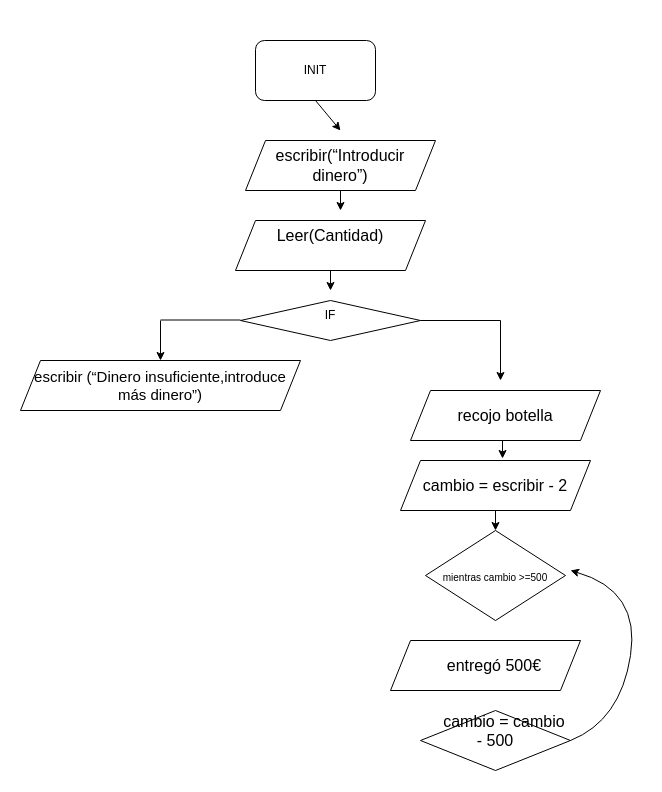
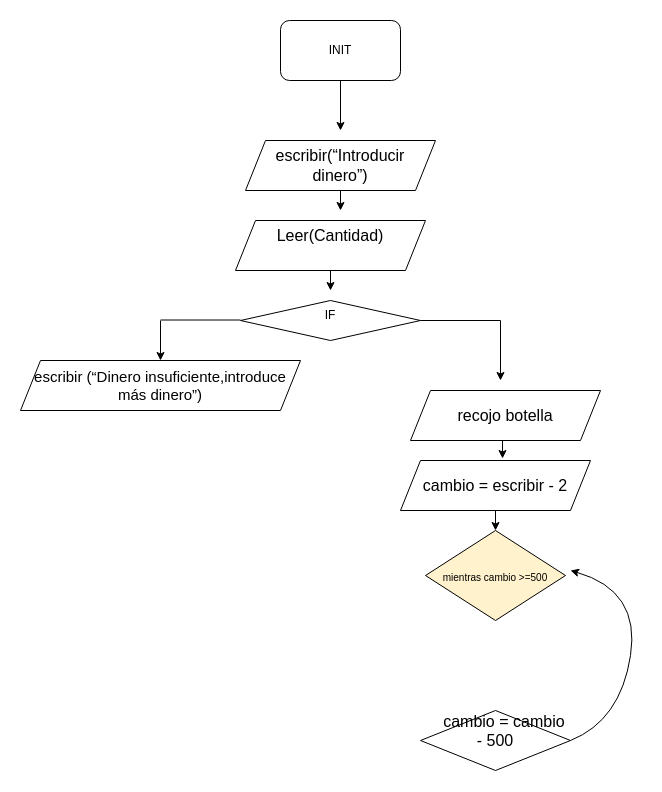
  <mxCell id="0" />
  <mxCell id="1" parent="0" />
- <mxCell id="2" value="INIT" style="rounded=1;whiteSpace=wrap;html=1;" vertex="1" parent="1"><mxGeometry x="255" y="40" width="120" height="60" as="geometry" /></mxCell>
+ <mxCell id="2" value="INIT" style="rounded=1;whiteSpace=wrap;html=1;" vertex="1" parent="1"><mxGeometry x="280" y="20" width="120" height="60" as="geometry" /></mxCell>
  <mxCell id="3" value="" style="endArrow=classic;html=1;rounded=0;exitX=0.5;exitY=1;exitDx=0;exitDy=0;" edge="1" source="2" parent="1"><mxGeometry width="50" height="50" relative="1" as="geometry"><mxPoint x="329" y="160" as="sourcePoint" /><mxPoint x="340" y="130" as="targetPoint" /></mxGeometry></mxCell>
  <mxCell id="4" style="edgeStyle=orthogonalEdgeStyle;rounded=0;orthogonalLoop=1;jettySize=auto;html=1;exitX=0.5;exitY=1;exitDx=0;exitDy=0;" edge="1" parent="1" source="5"><mxGeometry relative="1" as="geometry"><mxPoint x="340" y="210" as="targetPoint" /></mxGeometry></mxCell>
  <mxCell id="5" value="&lt;span id=&quot;docs-internal-guid-c45075dd-7fff-2f74-0e8a-cff7aadbcc88&quot;&gt;&lt;span style=&quot;font-size: 12pt; font-family: Arial; background-color: transparent; font-variant-numeric: normal; font-variant-east-asian: normal; vertical-align: baseline;&quot;&gt;escribir(“Introducir dinero”)&lt;/span&gt;&lt;/span&gt;" style="shape=parallelogram;perimeter=parallelogramPerimeter;whiteSpace=wrap;html=1;fixedSize=1;" vertex="1" parent="1"><mxGeometry x="245" y="140" width="190" height="50" as="geometry" /></mxCell>
  <mxCell id="6" value="" style="rhombus;whiteSpace=wrap;html=1;" vertex="1" parent="1"><mxGeometry x="240" y="300" width="180" height="40" as="geometry" /></mxCell>
  <mxCell id="7" value="" style="endArrow=none;html=1;rounded=0;entryX=1;entryY=0.5;entryDx=0;entryDy=0;" edge="1" target="6" parent="1"><mxGeometry width="50" height="50" relative="1" as="geometry"><mxPoint x="500" y="320" as="sourcePoint" /><mxPoint x="400" y="280" as="targetPoint" /></mxGeometry></mxCell>
  <mxCell id="8" value="" style="endArrow=none;html=1;rounded=0;entryX=1;entryY=0.5;entryDx=0;entryDy=0;" edge="1" parent="1"><mxGeometry width="50" height="50" relative="1" as="geometry"><mxPoint x="240" y="319.5" as="sourcePoint" /><mxPoint x="160" y="319.5" as="targetPoint" /></mxGeometry></mxCell>
  <mxCell id="9" value="" style="endArrow=classic;html=1;rounded=0;" edge="1" parent="1"><mxGeometry width="50" height="50" relative="1" as="geometry"><mxPoint x="500" y="320" as="sourcePoint" /><mxPoint x="500" y="380" as="targetPoint" /></mxGeometry></mxCell>
  <mxCell id="10" value="IF" style="text;html=1;strokeColor=none;fillColor=none;align=center;verticalAlign=middle;whiteSpace=wrap;rounded=0;" vertex="1" parent="1"><mxGeometry x="300" y="300" width="60" height="30" as="geometry" /></mxCell>
  <mxCell id="11" style="edgeStyle=orthogonalEdgeStyle;rounded=0;orthogonalLoop=1;jettySize=auto;html=1;exitX=0.5;exitY=1;exitDx=0;exitDy=0;" edge="1" parent="1" source="12"><mxGeometry relative="1" as="geometry"><mxPoint x="330" y="290" as="targetPoint" /></mxGeometry></mxCell>
  <mxCell id="12" value="&lt;span id=&quot;docs-internal-guid-c505c66f-7fff-5860-4feb-75121a48ca0f&quot;&gt;&lt;p style=&quot;line-height:1.2;margin-top:0pt;margin-bottom:0pt;&quot; dir=&quot;ltr&quot;&gt;&lt;span style=&quot;font-size: 12pt; font-family: Arial; background-color: transparent; font-variant-numeric: normal; font-variant-east-asian: normal; vertical-align: baseline;&quot;&gt;Leer(Cantidad)&lt;/span&gt;&lt;/p&gt;&lt;div&gt;&lt;span style=&quot;font-size: 12pt; font-family: Arial; background-color: transparent; font-variant-numeric: normal; font-variant-east-asian: normal; vertical-align: baseline;&quot;&gt;&lt;br&gt;&lt;/span&gt;&lt;/div&gt;&lt;/span&gt;" style="shape=parallelogram;perimeter=parallelogramPerimeter;whiteSpace=wrap;html=1;fixedSize=1;" vertex="1" parent="1"><mxGeometry x="235" y="220" width="190" height="50" as="geometry" /></mxCell>
  <mxCell id="13" value="&lt;span id=&quot;docs-internal-guid-467ed30a-7fff-4213-ffa8-acd754d8c483&quot;&gt;&lt;span style=&quot;font-family: Arial; background-color: transparent; font-variant-numeric: normal; font-variant-east-asian: normal; vertical-align: baseline;&quot;&gt;&lt;font style=&quot;font-size: 15px;&quot;&gt;escribir (“Dinero insuficiente,introduce más dinero”)&lt;/font&gt;&lt;/span&gt;&lt;/span&gt;" style="shape=parallelogram;perimeter=parallelogramPerimeter;whiteSpace=wrap;html=1;fixedSize=1;" vertex="1" parent="1"><mxGeometry x="20" y="360" width="280" height="50" as="geometry" /></mxCell>
  <mxCell id="14" style="edgeStyle=orthogonalEdgeStyle;rounded=0;orthogonalLoop=1;jettySize=auto;html=1;exitX=0.5;exitY=1;exitDx=0;exitDy=0;entryX=0.537;entryY=-0.04;entryDx=0;entryDy=0;entryPerimeter=0;fontSize=15;" edge="1" parent="1" source="15" target="18"><mxGeometry relative="1" as="geometry" /></mxCell>
  <mxCell id="15" value="&lt;span id=&quot;docs-internal-guid-d0be2b1b-7fff-6998-10df-310eaeeb39be&quot;&gt;&lt;span style=&quot;font-size: 12pt; font-family: Arial; background-color: transparent; font-variant-numeric: normal; font-variant-east-asian: normal; vertical-align: baseline;&quot;&gt;recojo botella&lt;/span&gt;&lt;/span&gt;" style="shape=parallelogram;perimeter=parallelogramPerimeter;whiteSpace=wrap;html=1;fixedSize=1;" vertex="1" parent="1"><mxGeometry x="410" y="390" width="190" height="50" as="geometry" /></mxCell>
  <mxCell id="16" value="" style="endArrow=classic;html=1;rounded=0;fontSize=15;entryX=0.5;entryY=0;entryDx=0;entryDy=0;" edge="1" parent="1" target="13"><mxGeometry width="50" height="50" relative="1" as="geometry"><mxPoint x="160" y="320" as="sourcePoint" /><mxPoint x="210" y="270" as="targetPoint" /></mxGeometry></mxCell>
  <mxCell id="17" style="edgeStyle=orthogonalEdgeStyle;rounded=0;orthogonalLoop=1;jettySize=auto;html=1;exitX=0.5;exitY=1;exitDx=0;exitDy=0;fontSize=15;entryX=0.5;entryY=0;entryDx=0;entryDy=0;" edge="1" parent="1" source="18" target="19"><mxGeometry relative="1" as="geometry"><mxPoint x="495" y="520" as="targetPoint" /></mxGeometry></mxCell>
  <mxCell id="18" value="&lt;span id=&quot;docs-internal-guid-cfc1de5e-7fff-ece5-3c1b-cbc50cad3cb3&quot;&gt;&lt;span style=&quot;font-size: 12pt; font-family: Arial; background-color: transparent; font-variant-numeric: normal; font-variant-east-asian: normal; vertical-align: baseline;&quot;&gt;cambio = escribir - 2&lt;/span&gt;&lt;/span&gt;" style="shape=parallelogram;perimeter=parallelogramPerimeter;whiteSpace=wrap;html=1;fixedSize=1;" vertex="1" parent="1"><mxGeometry x="400" y="460" width="190" height="50" as="geometry" /></mxCell>
- <mxCell id="19" value="&lt;span id=&quot;docs-internal-guid-ced4e683-7fff-a1e6-b21e-6e4cd2de92a2&quot;&gt;&lt;span style=&quot;font-family: Arial; background-color: transparent; font-variant-numeric: normal; font-variant-east-asian: normal; vertical-align: baseline;&quot;&gt;&lt;font style=&quot;font-size: 10px;&quot;&gt;mientras cambio &amp;gt;=500&lt;/font&gt;&lt;/span&gt;&lt;/span&gt;" style="rhombus;whiteSpace=wrap;html=1;fontSize=15;" vertex="1" parent="1"><mxGeometry x="425" y="530" width="140" height="90" as="geometry" /></mxCell>
+ <mxCell id="19" value="&lt;span id=&quot;docs-internal-guid-ced4e683-7fff-a1e6-b21e-6e4cd2de92a2&quot;&gt;&lt;span style=&quot;font-family: Arial; background-color: transparent; font-variant-numeric: normal; font-variant-east-asian: normal; vertical-align: baseline;&quot;&gt;&lt;font style=&quot;font-size: 10px;&quot;&gt;mientras cambio &amp;gt;=500&lt;/font&gt;&lt;/span&gt;&lt;/span&gt;" style="rhombus;whiteSpace=wrap;html=1;fontSize=15;fillColor=#fff2cc;" vertex="1" parent="1"><mxGeometry x="425" y="530" width="140" height="90" as="geometry" /></mxCell>
  <mxCell id="20" value="&lt;span id=&quot;docs-internal-guid-5bcfe7e6-7fff-4218-41c0-27268a5f5dbc&quot;&gt;&lt;p style=&quot;line-height:1.2;margin-top:0pt;margin-bottom:0pt;&quot; dir=&quot;ltr&quot;&gt;&lt;span style=&quot;font-size: 12pt; font-family: Arial; background-color: transparent; font-variant-numeric: normal; font-variant-east-asian: normal; vertical-align: baseline;&quot;&gt;&amp;nbsp;&amp;nbsp;&amp;nbsp;&amp;nbsp;cambio = cambio - 500&lt;/span&gt;&lt;/p&gt;&lt;div&gt;&lt;span style=&quot;font-size: 12pt; font-family: Arial; background-color: transparent; font-variant-numeric: normal; font-variant-east-asian: normal; vertical-align: baseline;&quot;&gt;&lt;br&gt;&lt;/span&gt;&lt;/div&gt;&lt;/span&gt;" style="rhombus;whiteSpace=wrap;html=1;fontSize=10;" vertex="1" parent="1"><mxGeometry x="420" y="710" width="150" height="60" as="geometry" /></mxCell>
- <mxCell id="21" value="&lt;span id=&quot;docs-internal-guid-5eebd9eb-7fff-eb2d-ecb9-ad2aa851d37e&quot;&gt;&lt;span style=&quot;font-size: 12pt; font-family: Arial; background-color: transparent; font-variant-numeric: normal; font-variant-east-asian: normal; vertical-align: baseline;&quot;&gt;&amp;nbsp;&amp;nbsp;&amp;nbsp;&amp;nbsp;entregó 500€&lt;/span&gt;&lt;/span&gt;" style="shape=parallelogram;perimeter=parallelogramPerimeter;whiteSpace=wrap;html=1;fixedSize=1;" vertex="1" parent="1"><mxGeometry x="390" y="640" width="190" height="50" as="geometry" /></mxCell>
  <mxCell id="22" value="" style="curved=1;endArrow=classic;html=1;rounded=0;fontSize=10;exitX=1;exitY=0.5;exitDx=0;exitDy=0;" edge="1" parent="1" source="20"><mxGeometry width="50" height="50" relative="1" as="geometry"><mxPoint x="630" y="700" as="sourcePoint" /><mxPoint x="570" y="570" as="targetPoint" /><Array as="points"><mxPoint x="620" y="720" /><mxPoint x="640" y="590" /></Array></mxGeometry></mxCell>
